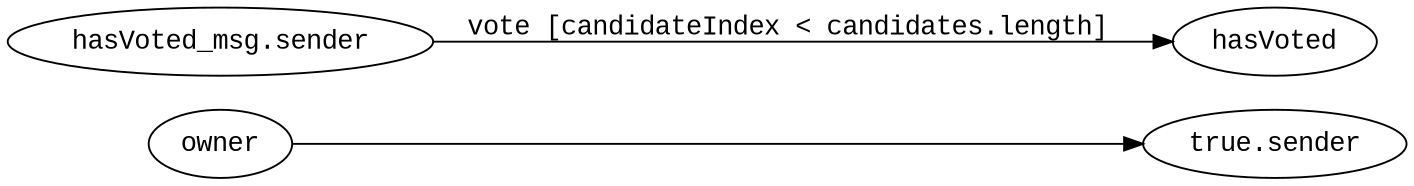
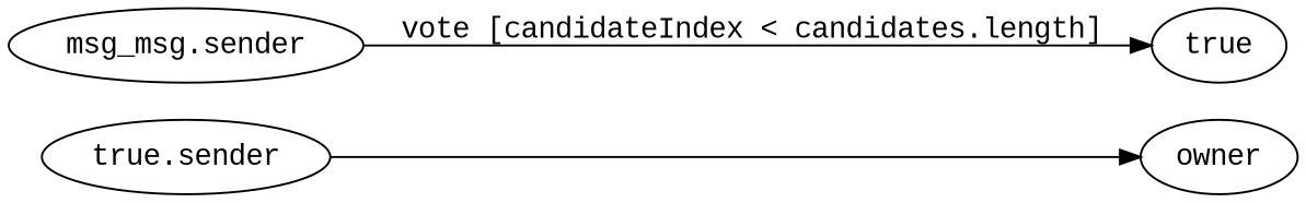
  digraph {
    fontname="Liberation Mono"
    rankdir=LR
    node [fontname="Liberation Mono"]
    edge [fontname="Liberation Mono"]
    n1 [label="true.sender"]
    owner
-   "hasVoted_msg.sender"
-   true [label=hasVoted]
-   owner -> n1
+   "hasVoted_msg.sender" [label="msg_msg.sender"]
+   true
+   n1 -> owner
    "hasVoted_msg.sender" -> true [label="vote [candidateIndex < candidates.length]"]
  }
